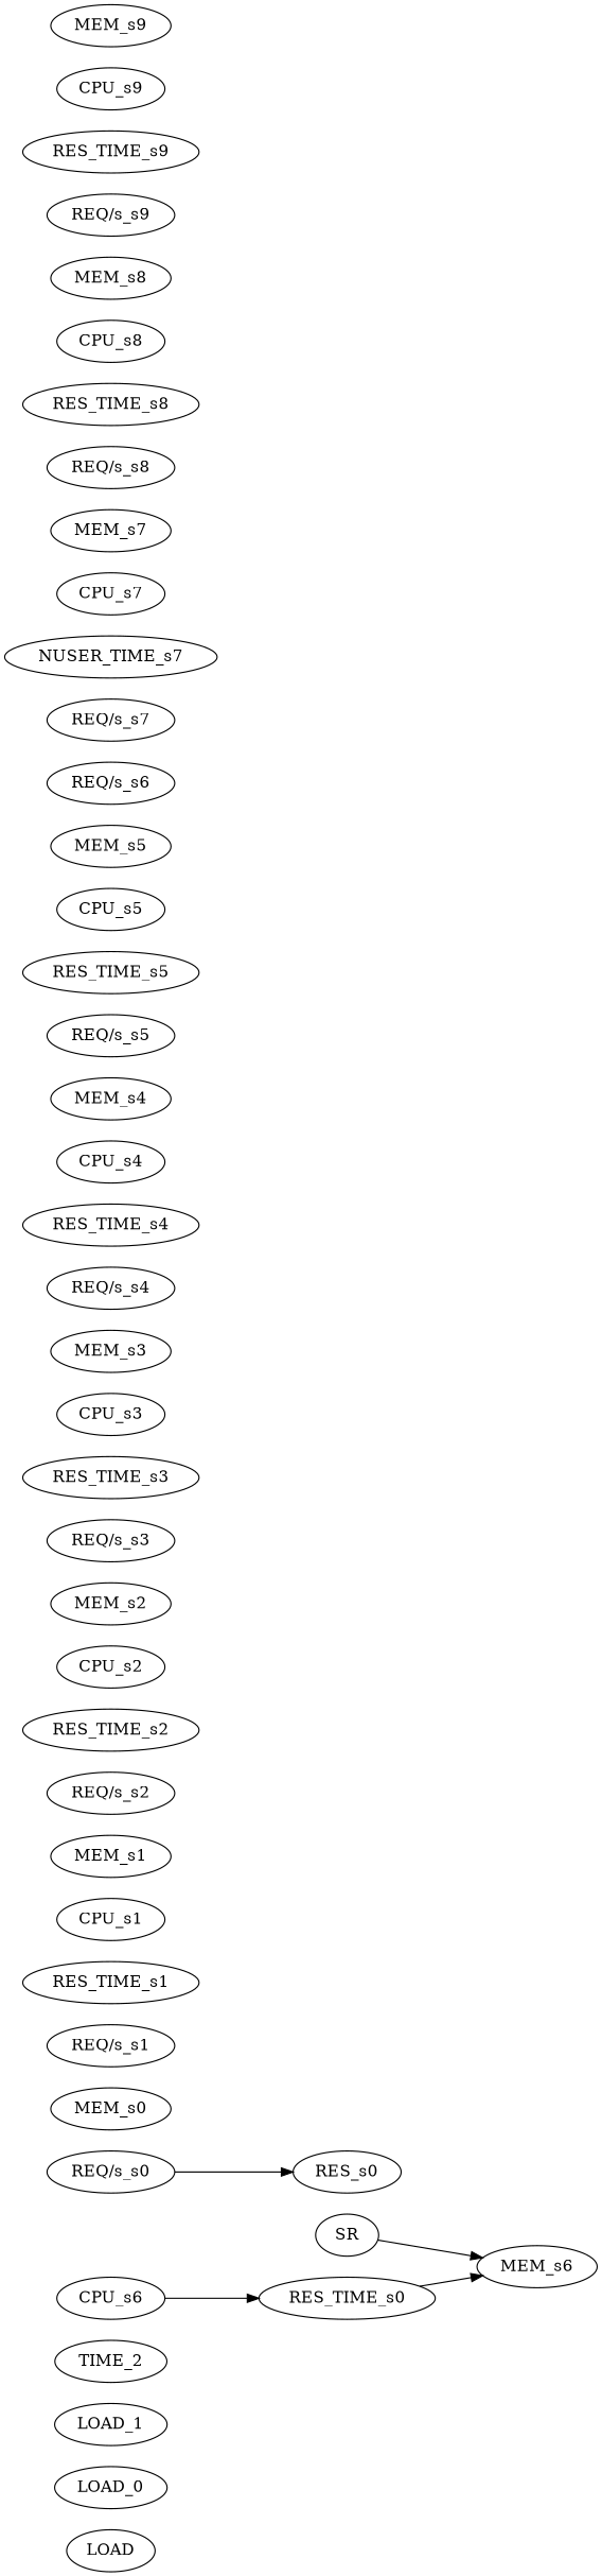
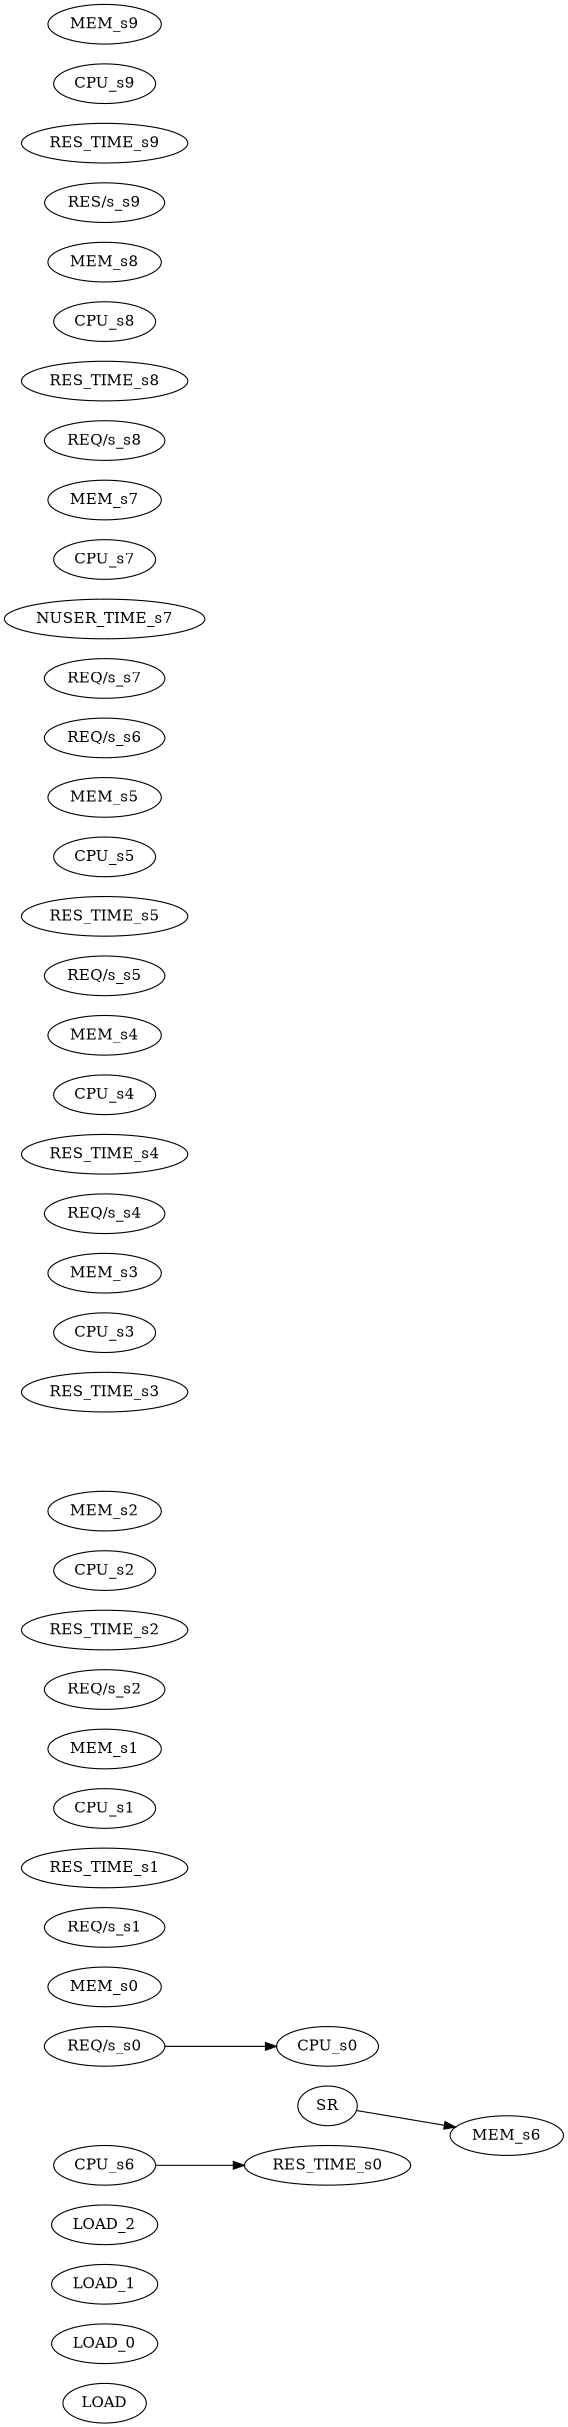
  strict digraph {
    fontname="DejaVu Serif"
    rankdir=LR
    node [fontname="DejaVu Serif"]
    edge [fontname="DejaVu Serif"]
    n1 [label=LOAD]
    LOAD_0
    LOAD_1
-   LOAD_2 [label=TIME_2]
+   LOAD_2
    SR
    MEM_s6
    "REQ/s_s0"
-   CPU_s0 [label=RES_s0]
+   CPU_s0
    RES_TIME_s0
    MEM_s0
    "REQ/s_s1"
    RES_TIME_s1
    CPU_s1
    MEM_s1
    "REQ/s_s2"
    RES_TIME_s2
    CPU_s2
    MEM_s2
-   "REQ/s_s3"
    RES_TIME_s3
    CPU_s3
    MEM_s3
    "REQ/s_s4"
    RES_TIME_s4
    CPU_s4
    MEM_s4
    "REQ/s_s5"
    RES_TIME_s5
    CPU_s5
    MEM_s5
    "REQ/s_s6"
    CPU_s6
    "REQ/s_s7"
    n34 [label=NUSER_TIME_s7]
    CPU_s7
    MEM_s7
    "REQ/s_s8"
    RES_TIME_s8
    CPU_s8
    MEM_s8
-   "REQ/s_s9"
+   "REQ/s_s9" [label="RES/s_s9"]
    RES_TIME_s9
    CPU_s9
    MEM_s9
    SR -> MEM_s6
    "REQ/s_s0" -> CPU_s0
-   RES_TIME_s0 -> MEM_s6
    CPU_s6 -> RES_TIME_s0
  }
